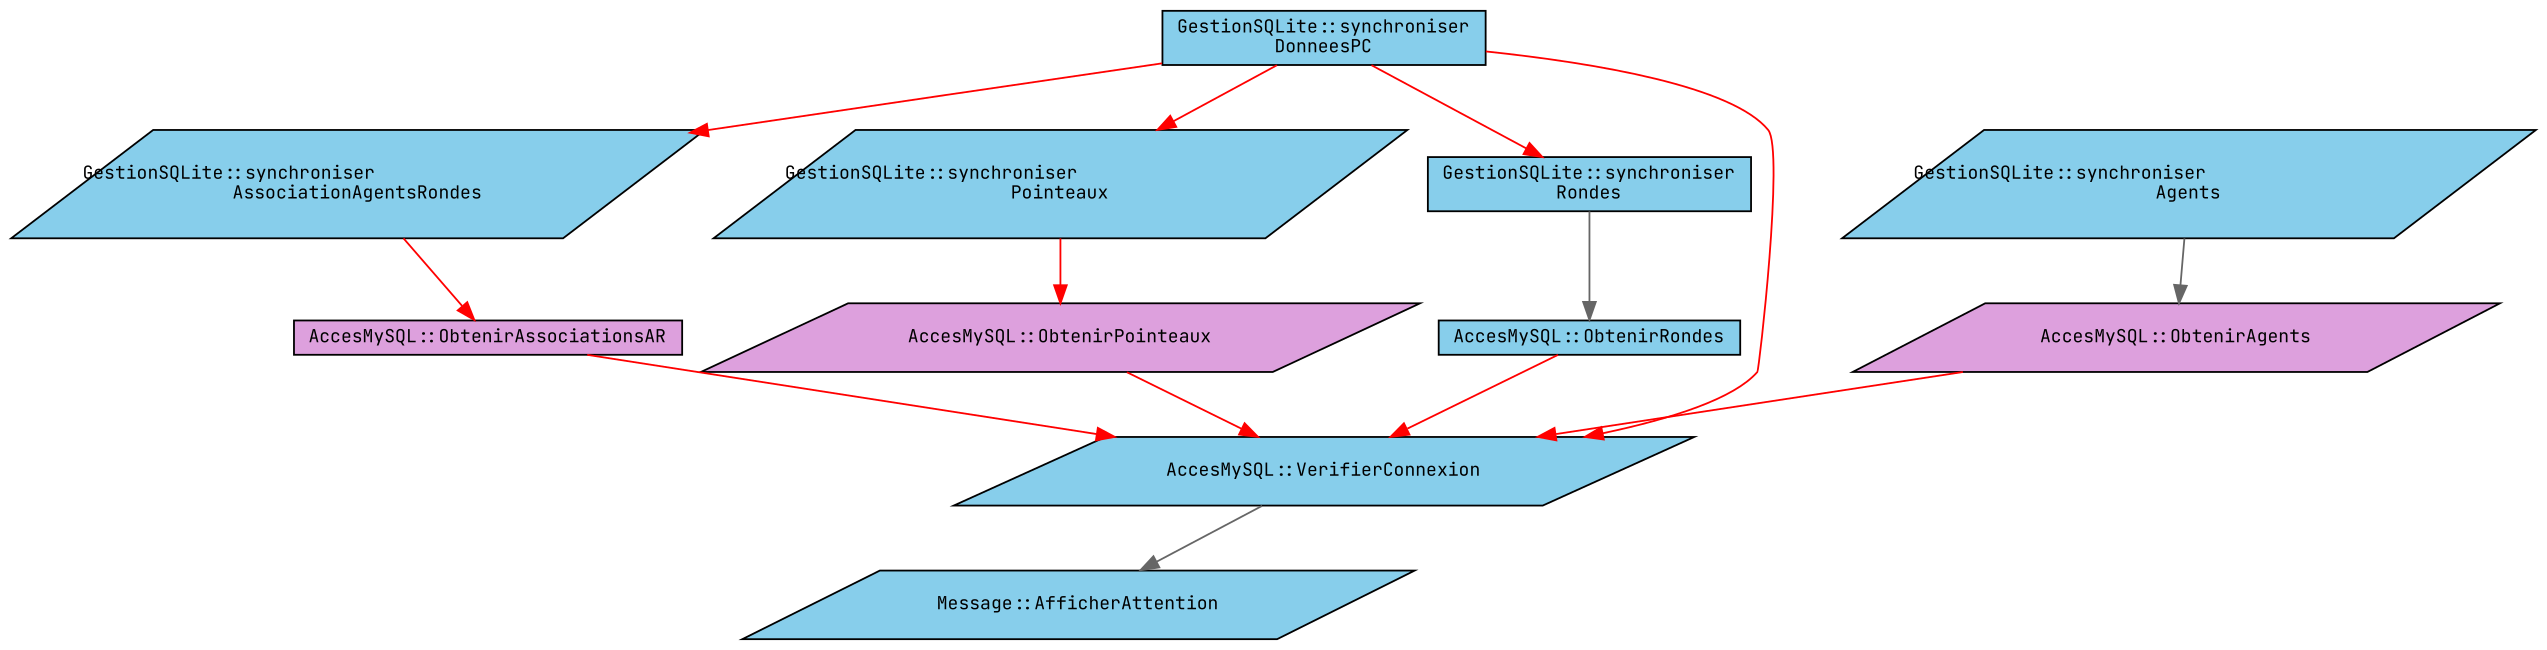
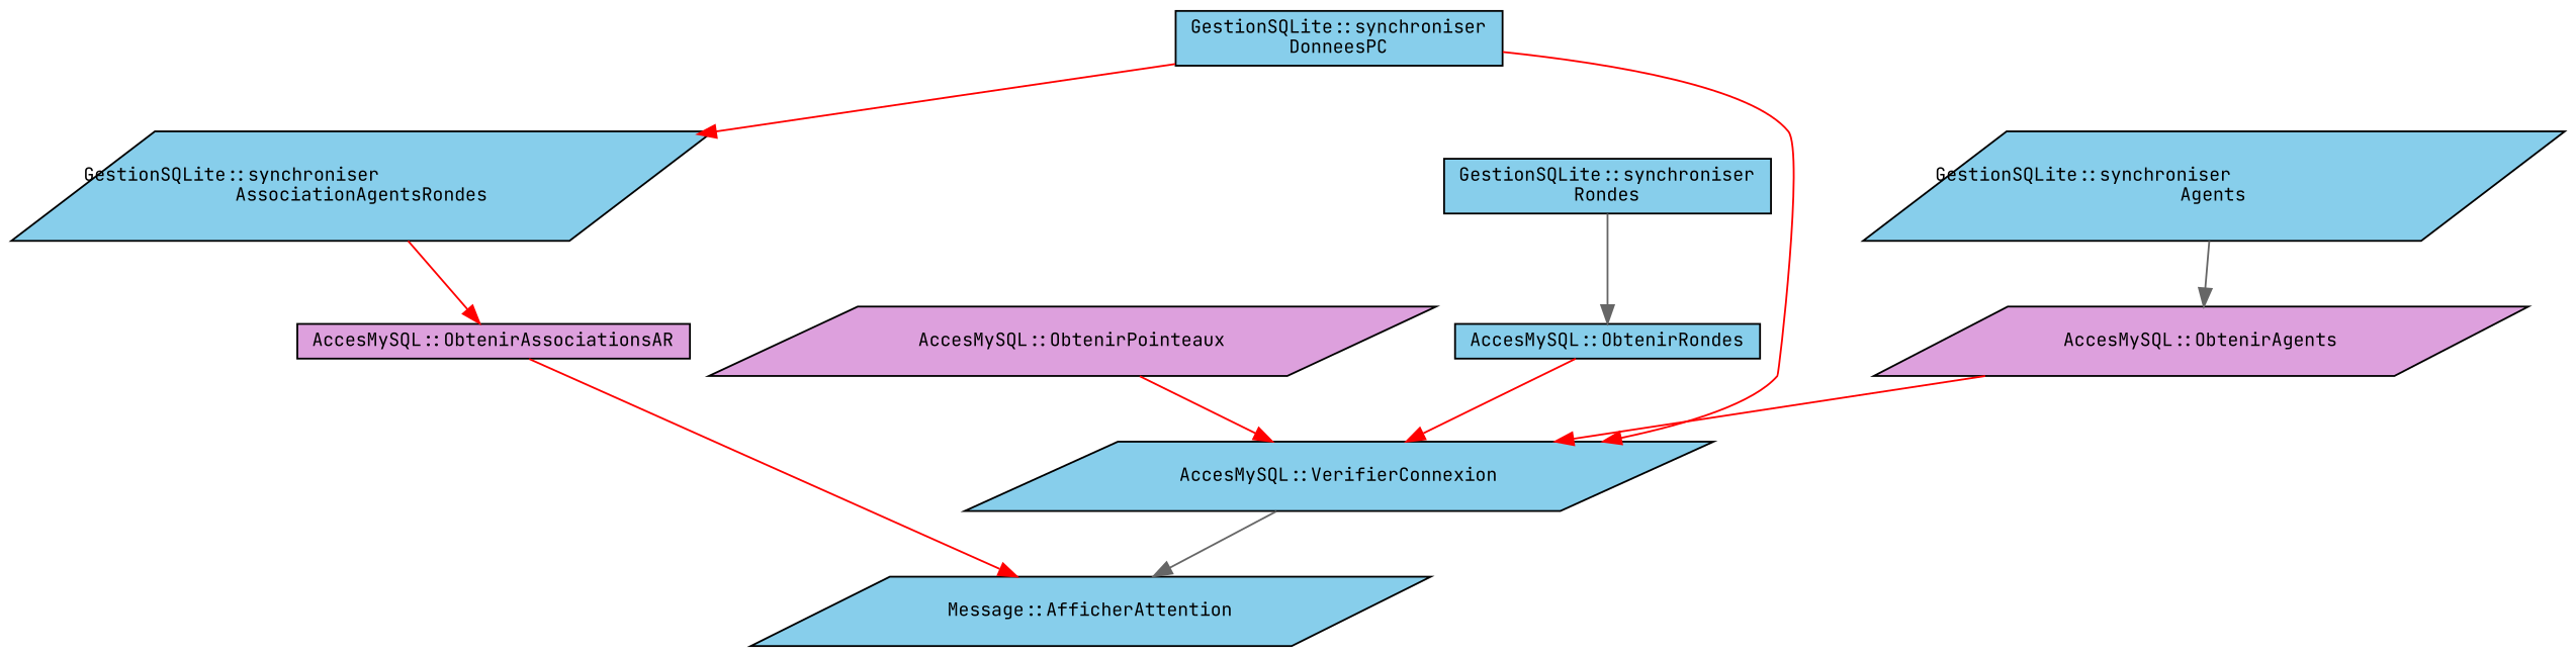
  digraph {
    fontname="JetBrains Mono"
    rankdir=TB
    node [color=black fillcolor=skyblue fontname="JetBrains Mono" fontsize=10 shape=parallelogram style=filled]
    edge [color=red fontname="JetBrains Mono" fontsize=10 labelfontname=Helvetica labelfontsize=10 style=solid]
    n1 [fontcolor=black height=0.2 label="GestionSQLite::synchroniser\lDonneesPC" shape=box width=0.4]
    n2 [height=0.2 label="GestionSQLite::synchroniser\lAssociationAgentsRondes" width=0.4]
-   n3 [height=0.2 label="GestionSQLite::synchroniser\lPointeaux" width=0.4]
    n4 [height=0.2 label="GestionSQLite::synchroniser\lRondes" shape=box width=0.4]
    n5 [height=0.2 label="AccesMySQL::VerifierConnexion" width=0.4]
    n6 [height=0.2 label="GestionSQLite::synchroniser\lAgents" width=0.4]
    n7 [fillcolor=plum height=0.2 label="AccesMySQL::ObtenirAgents" width=0.4]
    n8 [fillcolor=plum height=0.2 label="AccesMySQL::ObtenirAssociationsAR" shape=box width=0.4]
    n9 [fillcolor=plum height=0.2 label="AccesMySQL::ObtenirPointeaux" width=0.4]
    n10 [height=0.2 label="AccesMySQL::ObtenirRondes" shape=box width=0.4]
    n11 [height=0.2 label="Message::AfficherAttention" width=0.4]
    n1 -> n2
-   n1 -> n3
-   n1 -> n4
    n1 -> n5
    n2 -> n8
-   n3 -> n9
    n4 -> n10 [color=gray40]
    n5 -> n11 [color=gray40]
    n6 -> n7 [color=gray40]
    n7 -> n5
-   n8 -> n5
+   n8 -> n11
    n9 -> n5
    n10 -> n5
  }
